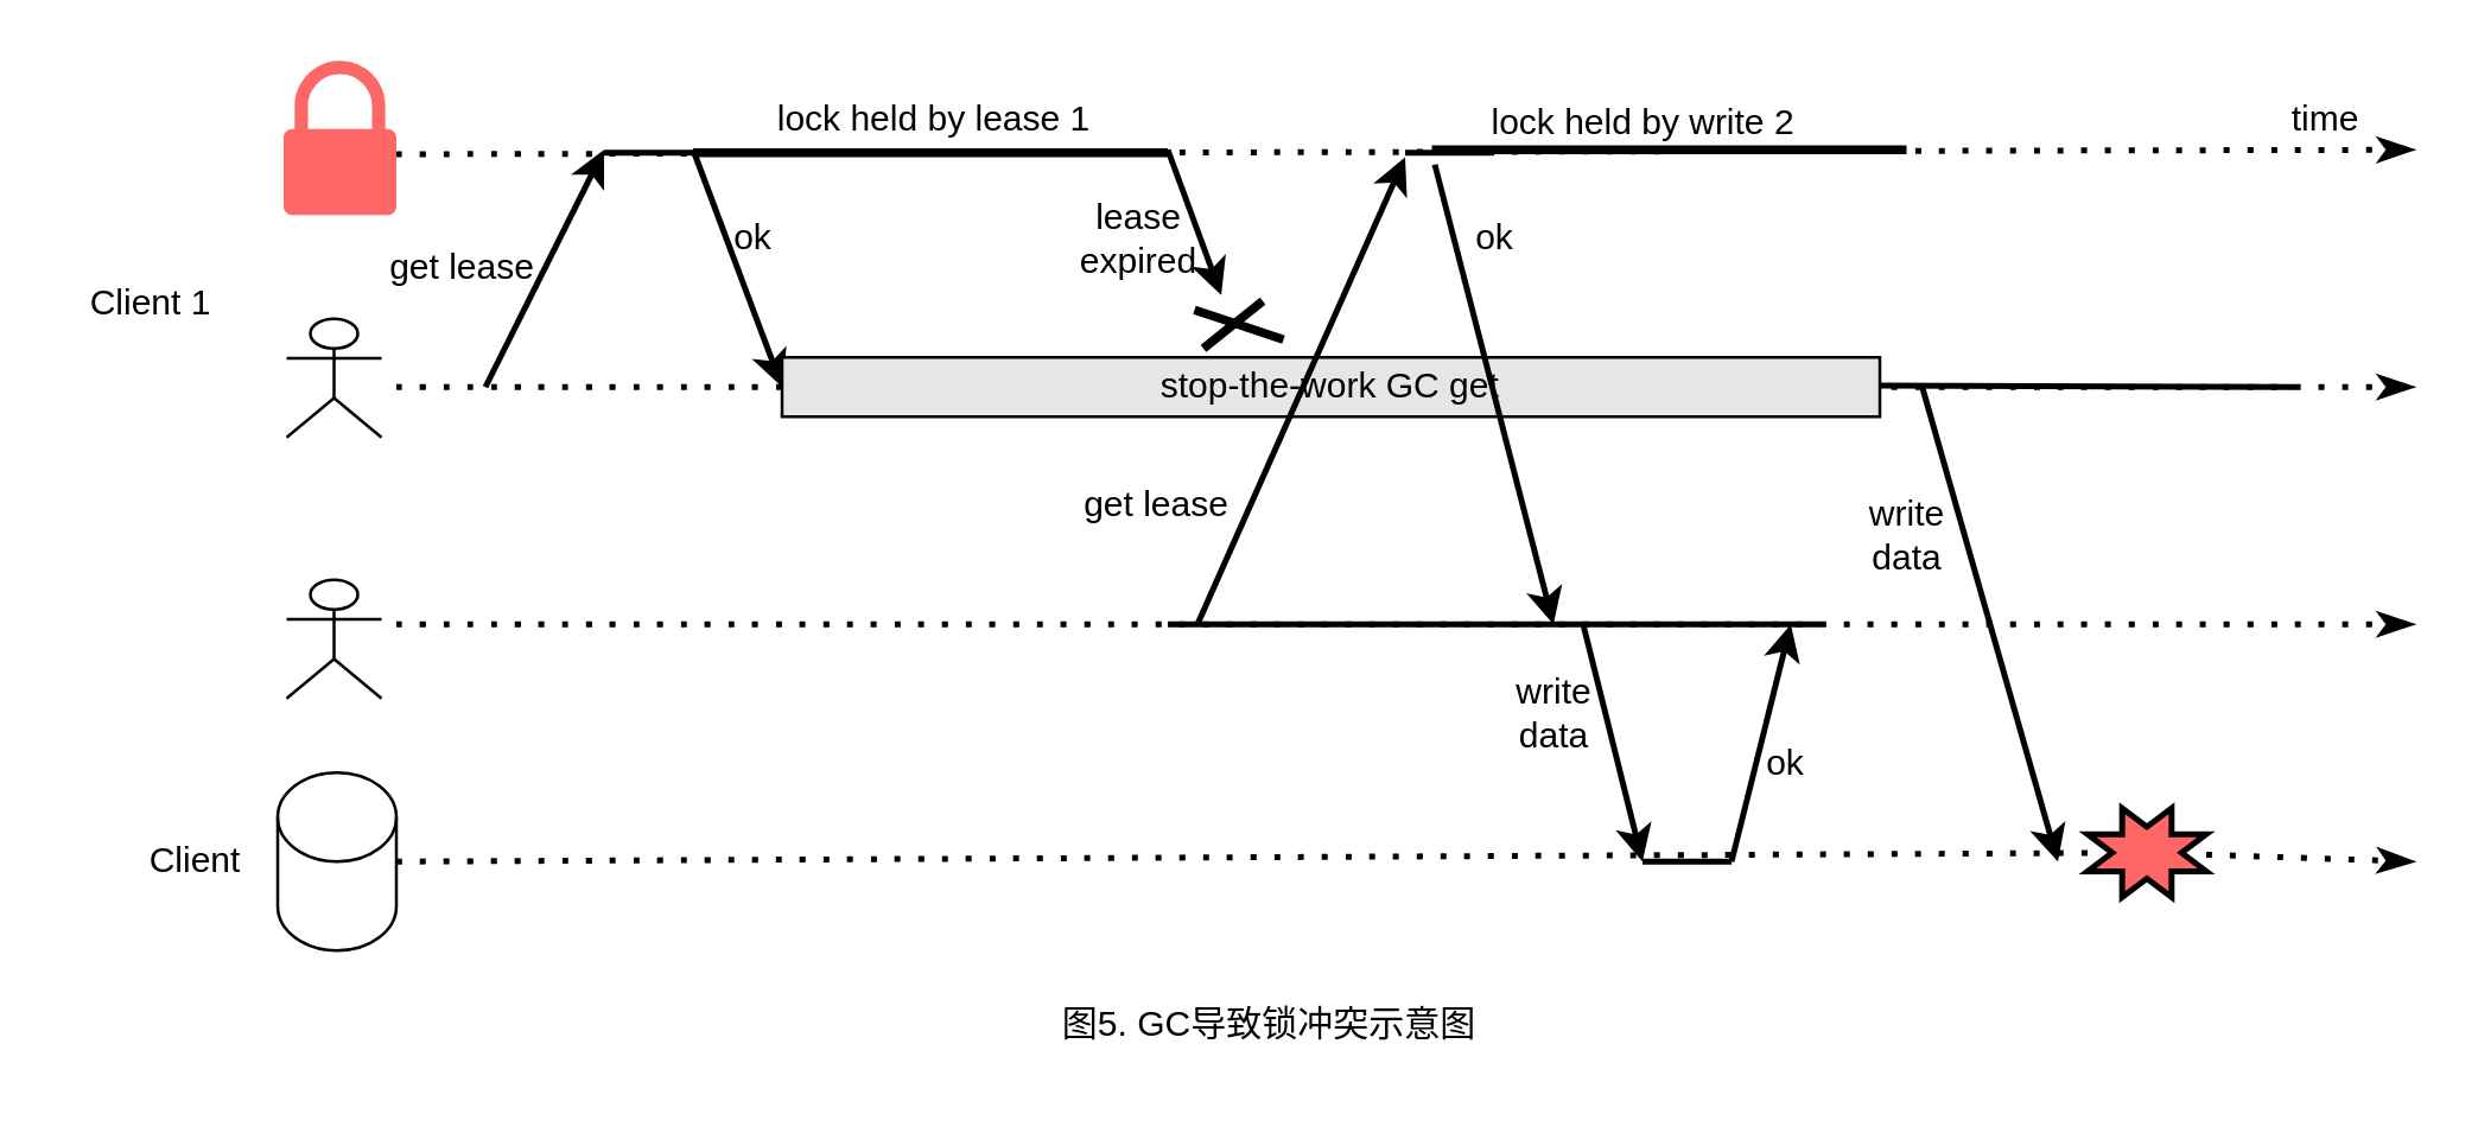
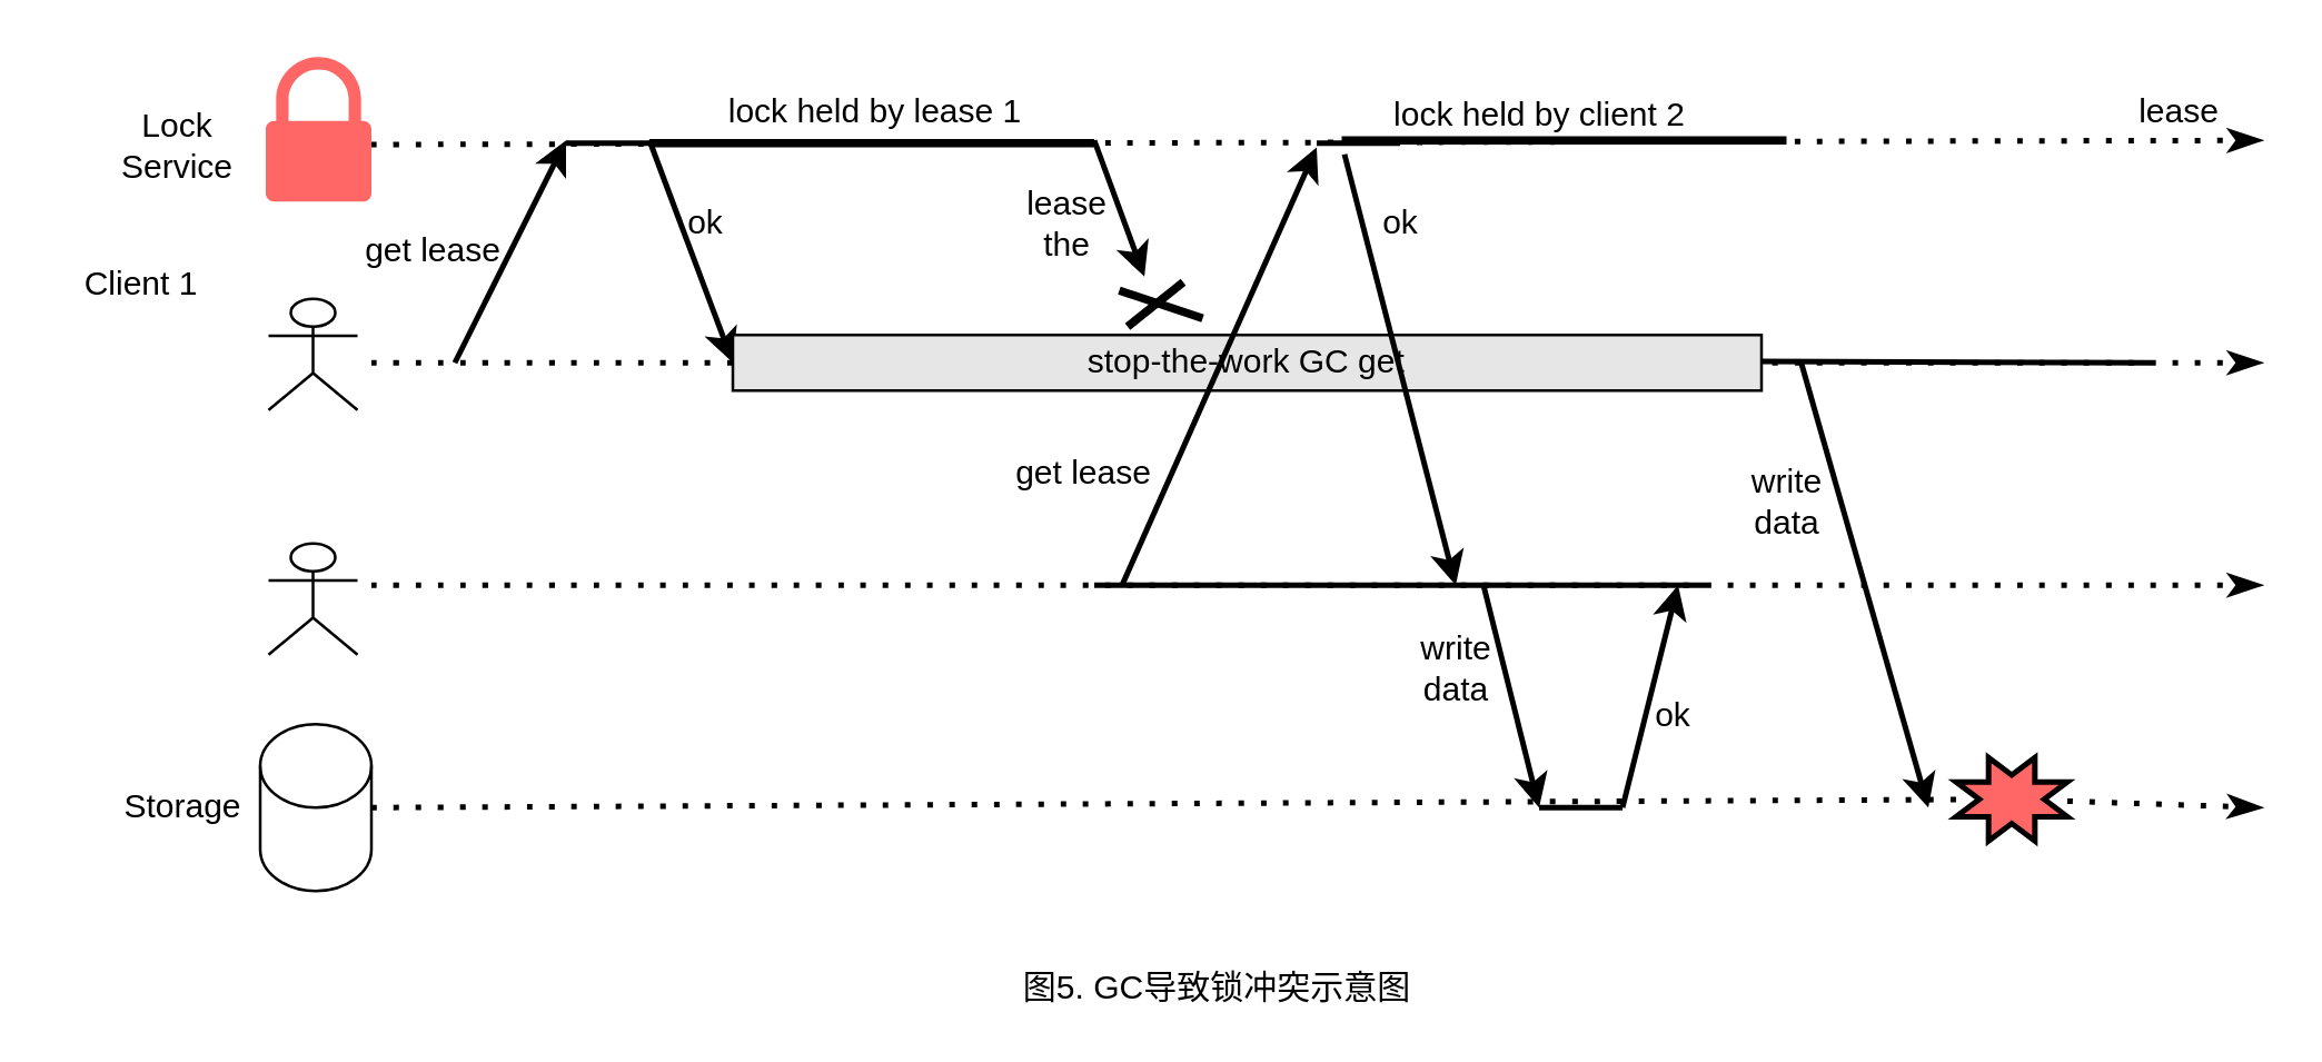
  <mxCell id="0" />
  <mxCell id="1" parent="0" />
  <mxCell id="2" value="" style="endArrow=classicThin;dashed=1;html=1;dashPattern=1 3;strokeWidth=2;fontColor=#000000;curved=1;endFill=1;" edge="1" parent="1"><mxGeometry width="50" height="50" relative="1" as="geometry"><mxPoint x="133" y="51.5" as="sourcePoint" /><mxPoint x="813" y="50" as="targetPoint" /></mxGeometry></mxCell>
  <mxCell id="3" value="" style="sketch=0;pointerEvents=1;shadow=0;dashed=0;html=1;strokeColor=none;labelPosition=center;verticalLabelPosition=bottom;verticalAlign=top;outlineConnect=0;align=center;shape=mxgraph.office.security.lock_protected;fillColor=#FF6666;fillStyle=auto;fontColor=#000000;" vertex="1" parent="1"><mxGeometry x="95" y="20" width="38" height="52" as="geometry" /></mxCell>
+ <mxCell id="4" value="Lock&lt;br&gt;Service" style="text;html=1;align=center;verticalAlign=middle;resizable=0;points=[];autosize=1;strokeColor=none;fillColor=none;fontColor=#000000;" vertex="1" parent="1"><mxGeometry x="33" y="32" width="60" height="40" as="geometry" /></mxCell>
  <mxCell id="5" value="" style="endArrow=classicThin;dashed=1;html=1;dashPattern=1 3;strokeWidth=2;rounded=0;fontColor=#000000;curved=1;endFill=1;" edge="1" parent="1"><mxGeometry width="50" height="50" relative="1" as="geometry"><mxPoint x="133" y="130" as="sourcePoint" /><mxPoint x="813" y="130" as="targetPoint" /></mxGeometry></mxCell>
  <mxCell id="6" value="" style="endArrow=classicThin;dashed=1;html=1;dashPattern=1 3;strokeWidth=2;rounded=0;fontColor=#000000;curved=1;endFill=1;" edge="1" parent="1"><mxGeometry width="50" height="50" relative="1" as="geometry"><mxPoint x="133" y="210" as="sourcePoint" /><mxPoint x="813" y="210" as="targetPoint" /></mxGeometry></mxCell>
  <mxCell id="7" value="" style="endArrow=classicThin;dashed=1;html=1;dashPattern=1 3;strokeWidth=2;rounded=0;fontColor=#000000;curved=1;startArrow=none;endFill=1;" edge="1" parent="1" source="41"><mxGeometry width="50" height="50" relative="1" as="geometry"><mxPoint x="133" y="290" as="sourcePoint" /><mxPoint x="813" y="290" as="targetPoint" /></mxGeometry></mxCell>
  <mxCell id="8" value="" style="shape=cylinder3;whiteSpace=wrap;html=1;boundedLbl=1;backgroundOutline=1;size=15;fillStyle=auto;strokeColor=#000000;fontColor=#000000;fillColor=#FFFFFF;" vertex="1" parent="1"><mxGeometry x="93" y="260" width="40" height="60" as="geometry" /></mxCell>
- <mxCell id="9" value="Client" style="text;html=1;align=center;verticalAlign=middle;resizable=0;points=[];autosize=1;strokeColor=none;fillColor=none;fontColor=#000000;" vertex="1" parent="1"><mxGeometry x="30" y="275" width="70" height="30" as="geometry" /></mxCell>
+ <mxCell id="9" value="Storage" style="text;html=1;align=center;verticalAlign=middle;resizable=0;points=[];autosize=1;strokeColor=none;fillColor=none;fontColor=#000000;" vertex="1" parent="1"><mxGeometry x="30" y="275" width="70" height="30" as="geometry" /></mxCell>
  <mxCell id="10" value="" style="shape=umlActor;verticalLabelPosition=bottom;verticalAlign=top;html=1;outlineConnect=0;fillStyle=auto;strokeColor=#000000;fontColor=#000000;fillColor=#FFFFFF;" vertex="1" parent="1"><mxGeometry x="96" y="107" width="32" height="40" as="geometry" /></mxCell>
  <mxCell id="11" value="" style="shape=umlActor;verticalLabelPosition=bottom;verticalAlign=top;html=1;outlineConnect=0;fillStyle=auto;strokeColor=#000000;fontColor=#000000;fillColor=#FFFFFF;" vertex="1" parent="1"><mxGeometry x="96" y="195" width="32" height="40" as="geometry" /></mxCell>
  <mxCell id="12" value="Client 1" style="text;html=1;align=center;verticalAlign=middle;resizable=0;points=[];autosize=1;strokeColor=none;fillColor=none;fontColor=#000000;" vertex="1" parent="1"><mxGeometry x="20" y="87" width="60" height="30" as="geometry" /></mxCell>
  <mxCell id="13" value="" style="endArrow=classic;html=1;rounded=0;fontColor=#000000;curved=1;strokeWidth=2;" edge="1" parent="1"><mxGeometry width="50" height="50" relative="1" as="geometry"><mxPoint x="163" y="130" as="sourcePoint" /><mxPoint x="203" y="50" as="targetPoint" /></mxGeometry></mxCell>
  <mxCell id="14" value="get lease" style="text;html=1;align=center;verticalAlign=middle;resizable=0;points=[];autosize=1;strokeColor=none;fillColor=none;fontColor=#000000;" vertex="1" parent="1"><mxGeometry x="120" y="75" width="70" height="30" as="geometry" /></mxCell>
  <mxCell id="15" value="" style="endArrow=classic;html=1;rounded=0;fontColor=#000000;curved=1;strokeWidth=2;" edge="1" parent="1"><mxGeometry width="50" height="50" relative="1" as="geometry"><mxPoint x="233" y="50" as="sourcePoint" /><mxPoint x="263" y="130" as="targetPoint" /></mxGeometry></mxCell>
  <mxCell id="16" value="ok" style="text;html=1;align=center;verticalAlign=middle;resizable=0;points=[];autosize=1;strokeColor=none;fillColor=none;fontColor=#000000;" vertex="1" parent="1"><mxGeometry x="233" y="65" width="40" height="30" as="geometry" /></mxCell>
  <mxCell id="17" value="" style="endArrow=none;html=1;rounded=0;fontColor=#000000;curved=1;strokeWidth=3;" edge="1" parent="1"><mxGeometry width="50" height="50" relative="1" as="geometry"><mxPoint x="233" y="51" as="sourcePoint" /><mxPoint x="393" y="51" as="targetPoint" /></mxGeometry></mxCell>
  <mxCell id="18" value="lock held by lease 1" style="text;html=1;align=center;verticalAlign=middle;resizable=0;points=[];autosize=1;strokeColor=none;fillColor=none;fontColor=#000000;" vertex="1" parent="1"><mxGeometry x="249" y="25" width="130" height="30" as="geometry" /></mxCell>
  <mxCell id="19" value="stop-the-work GC get" style="rounded=0;whiteSpace=wrap;html=1;fillStyle=auto;strokeColor=#000000;fontColor=#000000;fillColor=#E6E6E6;" vertex="1" parent="1"><mxGeometry x="263" y="120" width="370" height="20" as="geometry" /></mxCell>
  <mxCell id="20" value="" style="endArrow=none;html=1;rounded=0;strokeWidth=2;fontColor=#000000;curved=1;" edge="1" parent="1"><mxGeometry width="50" height="50" relative="1" as="geometry"><mxPoint x="203" y="51" as="sourcePoint" /><mxPoint x="233" y="51" as="targetPoint" /></mxGeometry></mxCell>
  <mxCell id="21" value="" style="endArrow=classic;html=1;rounded=0;strokeWidth=2;fontColor=#000000;curved=1;entryX=0.967;entryY=0.975;entryDx=0;entryDy=0;entryPerimeter=0;" edge="1" parent="1" target="22"><mxGeometry width="50" height="50" relative="1" as="geometry"><mxPoint x="393" y="50" as="sourcePoint" /><mxPoint x="413" y="110" as="targetPoint" /></mxGeometry></mxCell>
- <mxCell id="22" value="lease&lt;br&gt;expired" style="text;html=1;align=center;verticalAlign=middle;resizable=0;points=[];autosize=1;strokeColor=none;fillColor=none;fontColor=#000000;strokeWidth=2;" vertex="1" parent="1"><mxGeometry x="353" y="60" width="60" height="40" as="geometry" /></mxCell>
+ <mxCell id="22" value="lease&lt;br&gt;the" style="text;html=1;align=center;verticalAlign=middle;resizable=0;points=[];autosize=1;strokeColor=none;fillColor=none;fontColor=#000000;strokeWidth=2;" vertex="1" parent="1"><mxGeometry x="353" y="60" width="60" height="40" as="geometry" /></mxCell>
  <mxCell id="23" value="" style="endArrow=none;html=1;rounded=0;strokeWidth=3;fontColor=#000000;curved=1;" edge="1" parent="1"><mxGeometry width="50" height="50" relative="1" as="geometry"><mxPoint x="405" y="117" as="sourcePoint" /><mxPoint x="425" y="101" as="targetPoint" /></mxGeometry></mxCell>
  <mxCell id="24" value="" style="endArrow=none;html=1;rounded=0;strokeWidth=3;fontColor=#000000;curved=1;" edge="1" parent="1"><mxGeometry width="50" height="50" relative="1" as="geometry"><mxPoint x="402" y="104" as="sourcePoint" /><mxPoint x="432" y="114" as="targetPoint" /></mxGeometry></mxCell>
  <mxCell id="25" value="" style="endArrow=classic;html=1;rounded=0;strokeWidth=2;fontColor=#000000;curved=1;" edge="1" parent="1"><mxGeometry width="50" height="50" relative="1" as="geometry"><mxPoint x="403" y="210" as="sourcePoint" /><mxPoint x="473" y="52.5" as="targetPoint" /></mxGeometry></mxCell>
  <mxCell id="26" value="get lease" style="text;html=1;align=center;verticalAlign=middle;resizable=0;points=[];autosize=1;strokeColor=none;fillColor=none;fontColor=#000000;" vertex="1" parent="1"><mxGeometry x="354" y="155" width="70" height="30" as="geometry" /></mxCell>
  <mxCell id="27" value="" style="endArrow=classic;html=1;rounded=0;strokeWidth=2;fontColor=#000000;curved=1;" edge="1" parent="1"><mxGeometry width="50" height="50" relative="1" as="geometry"><mxPoint x="483" y="55" as="sourcePoint" /><mxPoint x="523" y="210" as="targetPoint" /></mxGeometry></mxCell>
  <mxCell id="28" value="ok" style="text;html=1;align=center;verticalAlign=middle;resizable=0;points=[];autosize=1;strokeColor=none;fillColor=none;fontColor=#000000;" vertex="1" parent="1"><mxGeometry x="483" y="65" width="40" height="30" as="geometry" /></mxCell>
  <mxCell id="29" value="" style="endArrow=none;html=1;rounded=0;fontColor=#000000;curved=1;strokeWidth=3;" edge="1" parent="1"><mxGeometry width="50" height="50" relative="1" as="geometry"><mxPoint x="482" y="50" as="sourcePoint" /><mxPoint x="642" y="50" as="targetPoint" /></mxGeometry></mxCell>
  <mxCell id="30" value="" style="endArrow=none;html=1;rounded=0;strokeWidth=2;fontColor=#000000;curved=1;" edge="1" parent="1"><mxGeometry width="50" height="50" relative="1" as="geometry"><mxPoint x="473" y="51" as="sourcePoint" /><mxPoint x="503" y="51" as="targetPoint" /></mxGeometry></mxCell>
- <mxCell id="31" value="lock held by write 2" style="text;html=1;align=center;verticalAlign=middle;resizable=0;points=[];autosize=1;strokeColor=none;fillColor=none;fontColor=#000000;" vertex="1" parent="1"><mxGeometry x="488" y="26" width="130" height="30" as="geometry" /></mxCell>
+ <mxCell id="31" value="lock held by client 2" style="text;html=1;align=center;verticalAlign=middle;resizable=0;points=[];autosize=1;strokeColor=none;fillColor=none;fontColor=#000000;" vertex="1" parent="1"><mxGeometry x="488" y="26" width="130" height="30" as="geometry" /></mxCell>
  <mxCell id="32" value="" style="endArrow=none;html=1;rounded=0;strokeWidth=2;fontColor=#000000;curved=1;" edge="1" parent="1"><mxGeometry width="50" height="50" relative="1" as="geometry"><mxPoint x="393" y="210" as="sourcePoint" /><mxPoint x="613" y="210" as="targetPoint" /></mxGeometry></mxCell>
  <mxCell id="33" value="" style="endArrow=classic;html=1;rounded=0;strokeWidth=2;fontColor=#000000;curved=1;" edge="1" parent="1"><mxGeometry width="50" height="50" relative="1" as="geometry"><mxPoint x="533" y="210" as="sourcePoint" /><mxPoint x="553" y="290" as="targetPoint" /></mxGeometry></mxCell>
  <mxCell id="34" value="" style="endArrow=none;html=1;rounded=0;strokeWidth=2;fontColor=#000000;curved=1;" edge="1" parent="1"><mxGeometry width="50" height="50" relative="1" as="geometry"><mxPoint x="553" y="290" as="sourcePoint" /><mxPoint x="583" y="290" as="targetPoint" /></mxGeometry></mxCell>
  <mxCell id="35" value="" style="endArrow=classic;html=1;rounded=0;strokeWidth=2;fontColor=#000000;curved=1;" edge="1" parent="1"><mxGeometry width="50" height="50" relative="1" as="geometry"><mxPoint x="583" y="290" as="sourcePoint" /><mxPoint x="603" y="210" as="targetPoint" /></mxGeometry></mxCell>
  <mxCell id="36" value="write&lt;br&gt;data" style="text;html=1;align=center;verticalAlign=middle;resizable=0;points=[];autosize=1;strokeColor=none;fillColor=none;fontColor=#000000;" vertex="1" parent="1"><mxGeometry x="498" y="220" width="50" height="40" as="geometry" /></mxCell>
  <mxCell id="37" value="ok" style="text;html=1;align=center;verticalAlign=middle;resizable=0;points=[];autosize=1;strokeColor=none;fillColor=none;fontColor=#000000;" vertex="1" parent="1"><mxGeometry x="581" y="242" width="40" height="30" as="geometry" /></mxCell>
  <mxCell id="38" value="" style="endArrow=none;html=1;rounded=0;strokeWidth=2;fontColor=#000000;curved=1;" edge="1" parent="1"><mxGeometry width="50" height="50" relative="1" as="geometry"><mxPoint x="633" y="129.5" as="sourcePoint" /><mxPoint x="773" y="130" as="targetPoint" /></mxGeometry></mxCell>
  <mxCell id="39" value="" style="endArrow=classic;html=1;rounded=0;strokeWidth=2;fontColor=#000000;curved=1;" edge="1" parent="1"><mxGeometry width="50" height="50" relative="1" as="geometry"><mxPoint x="647" y="129" as="sourcePoint" /><mxPoint x="693" y="290" as="targetPoint" /></mxGeometry></mxCell>
  <mxCell id="40" value="write&lt;br&gt;data" style="text;html=1;align=center;verticalAlign=middle;resizable=0;points=[];autosize=1;strokeColor=none;fillColor=none;fontColor=#000000;" vertex="1" parent="1"><mxGeometry x="617" y="160" width="50" height="40" as="geometry" /></mxCell>
  <mxCell id="41" value="" style="verticalLabelPosition=bottom;verticalAlign=top;html=1;shape=mxgraph.basic.8_point_star;fillStyle=auto;strokeColor=#000000;strokeWidth=2;fontColor=#000000;fillColor=#FF6666;" vertex="1" parent="1"><mxGeometry x="703" y="272" width="40" height="30" as="geometry" /></mxCell>
  <mxCell id="42" value="" style="endArrow=none;dashed=1;html=1;dashPattern=1 3;strokeWidth=2;rounded=0;fontColor=#000000;curved=1;" edge="1" parent="1" target="41"><mxGeometry width="50" height="50" relative="1" as="geometry"><mxPoint x="133" y="290" as="sourcePoint" /><mxPoint x="813" y="290" as="targetPoint" /></mxGeometry></mxCell>
- <mxCell id="43" value="time" style="text;html=1;align=center;verticalAlign=middle;resizable=0;points=[];autosize=1;strokeColor=none;fillColor=none;fontColor=#000000;" vertex="1" parent="1"><mxGeometry x="758" y="25" width="50" height="30" as="geometry" /></mxCell>
- <mxCell id="44" value="图5. GC导致锁冲突示意图" style="text;html=1;align=center;verticalAlign=middle;resizable=0;points=[];autosize=1;strokeColor=none;fillColor=none;fontColor=#000000;" vertex="1" parent="1"><mxGeometry x="347" y="330" width="160" height="30" as="geometry" /></mxCell>
+ <mxCell id="43" value="lease" style="text;html=1;align=center;verticalAlign=middle;resizable=0;points=[];autosize=1;strokeColor=none;fillColor=none;fontColor=#000000;" vertex="1" parent="1"><mxGeometry x="758" y="25" width="50" height="30" as="geometry" /></mxCell>
+ <mxCell id="44" value="图5. GC导致锁冲突示意图" style="text;html=1;align=center;verticalAlign=middle;resizable=0;points=[];autosize=1;strokeColor=none;fillColor=none;fontColor=#000000;" vertex="1" parent="1"><mxGeometry x="357" y="340" width="160" height="30" as="geometry" /></mxCell>
